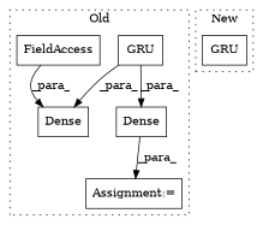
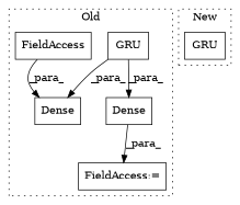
  digraph {
    node [a=32 l="6,1" shape=box]
    n1 [label=Dense s="2946,2988"]
    n2 [l="4,1" label=GRU s="2663,2719"]
    n3 [label=Dense s="2865,2907"]
    n4 [a=22 l=25 label=FieldAccess s=2871]
-   n5 [a=7 l=1 label="Assignment:=" s=2938]
+   n5 [a=7 l=1 label="FieldAccess:=" s=2938]
    n6 [l="4,1" label=GRU s="5105,5119"]
    subgraph cluster_1 {
      label=Old
      style=dotted
      n1
      n2
      n3
      n4
      n5
    }
    subgraph cluster_2 {
      label=New
      style=dotted
      n6
    }
    n1 -> n5 [label=_para_]
    n2 -> n1 [label=_para_]
    n2 -> n3 [label=_para_]
    n4 -> n3 [label=_para_]
  }
